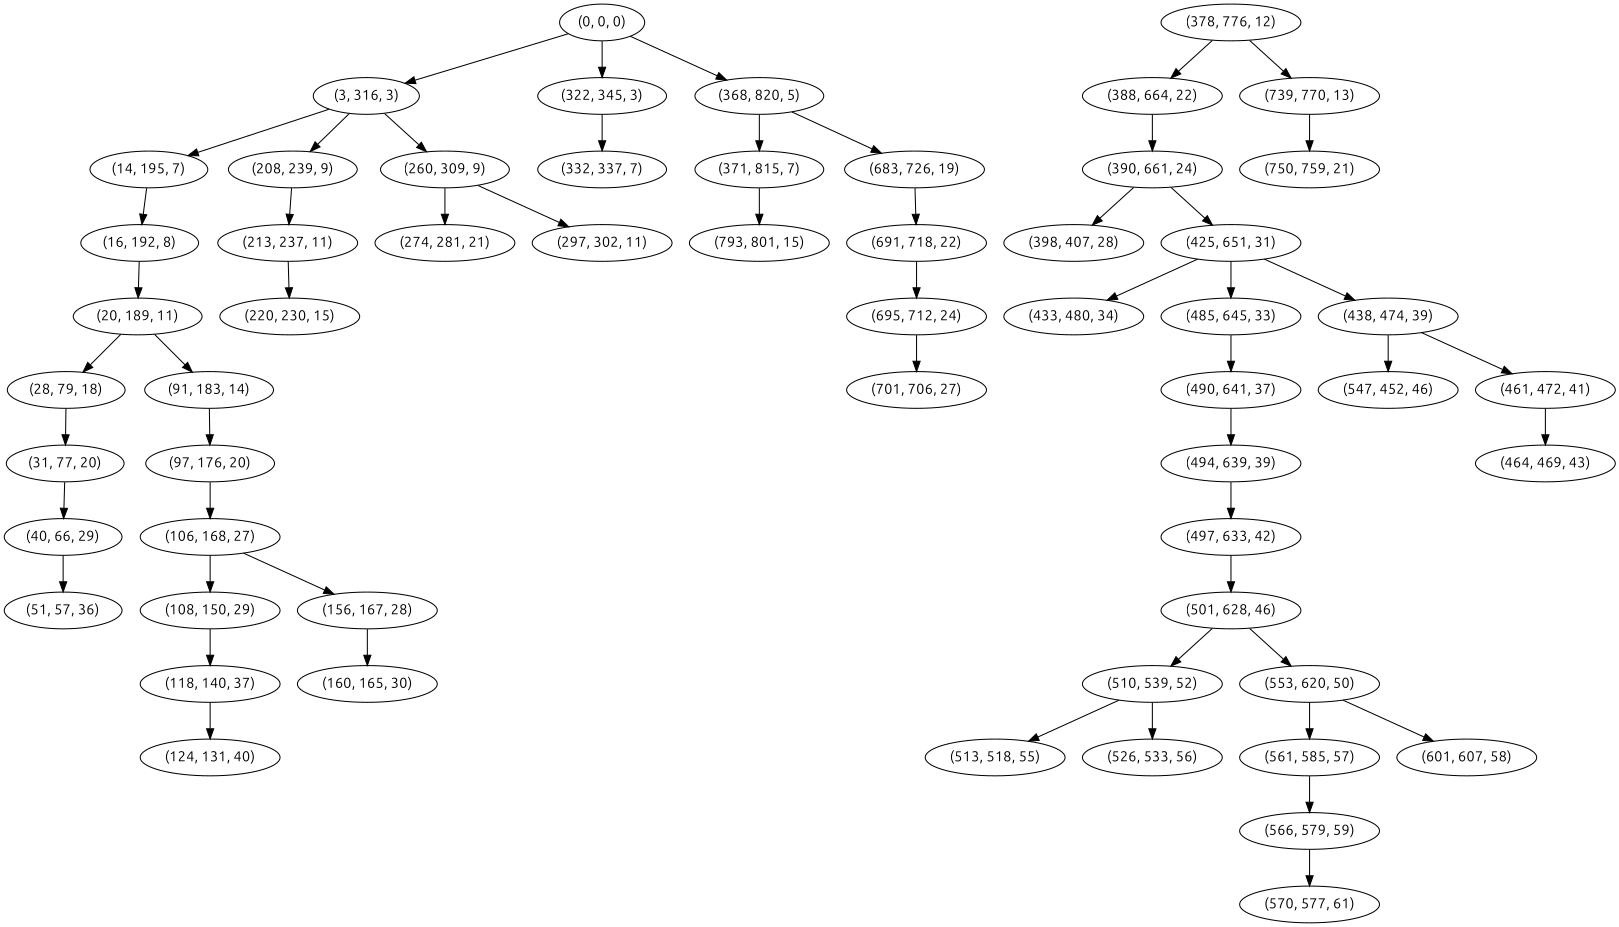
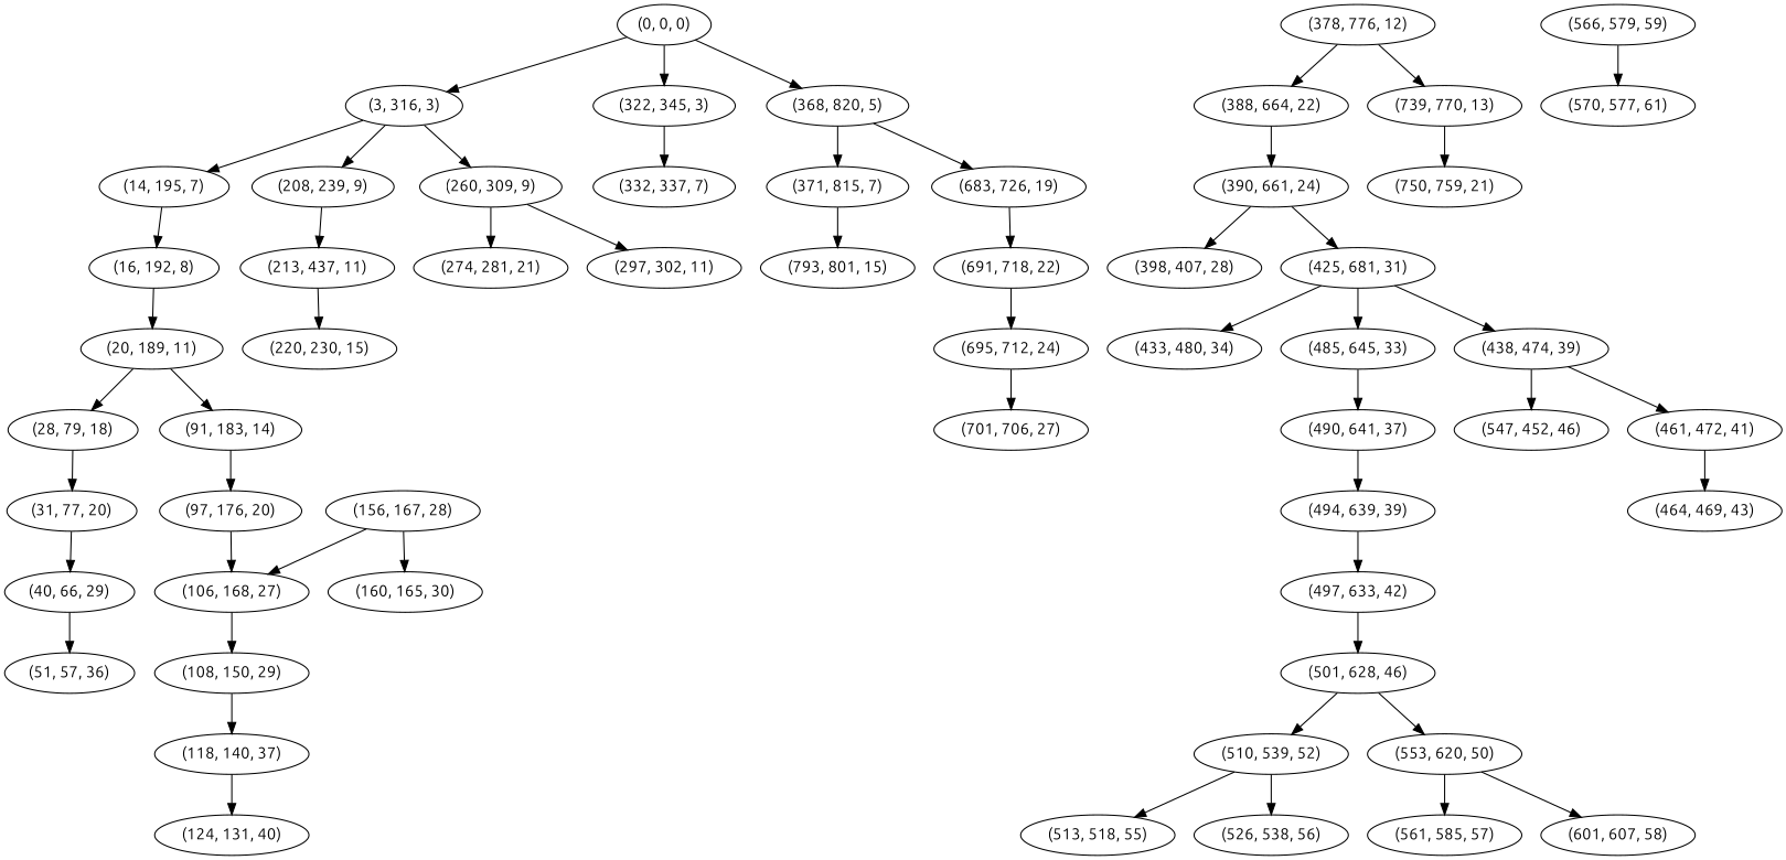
  digraph {
    fontname=Ubuntu
    node [fontname=Ubuntu]
    edge [fontname=Ubuntu]
    "(0, 0, 0)"
    "(3, 316, 3)"
    "(322, 345, 3)"
    "(368, 820, 5)"
    "(14, 195, 7)"
    "(208, 239, 9)"
    "(260, 309, 9)"
    "(332, 337, 7)"
    "(371, 815, 7)"
    "(683, 726, 19)"
    "(16, 192, 8)"
-   "(213, 237, 11)"
+   "(213, 237, 11)" [label="(213, 437, 11)"]
    "(274, 281, 21)"
    "(297, 302, 11)"
    "(20, 189, 11)"
    "(28, 79, 18)"
    "(91, 183, 14)"
    "(31, 77, 20)"
    "(97, 176, 20)"
    "(40, 66, 29)"
    "(51, 57, 36)"
    "(106, 168, 27)"
    "(108, 150, 29)"
    "(156, 167, 28)"
    "(118, 140, 37)"
    "(160, 165, 30)"
    "(124, 131, 40)"
    "(220, 230, 15)"
    "(793, 801, 15)"
    "(378, 776, 12)"
    "(388, 664, 22)"
    "(739, 770, 13)"
    "(390, 661, 24)"
    "(691, 718, 22)"
    "(750, 759, 21)"
    "(398, 407, 28)"
-   "(425, 651, 31)"
+   "(425, 651, 31)" [label="(425, 681, 31)"]
    "(433, 480, 34)"
    "(485, 645, 33)"
    "(438, 474, 39)"
    "(490, 641, 37)"
    n42 [label="(547, 452, 46)"]
    "(461, 472, 41)"
    "(464, 469, 43)"
    "(494, 639, 39)"
    "(497, 633, 42)"
    "(501, 628, 46)"
    "(510, 539, 52)"
    "(553, 620, 50)"
    "(513, 518, 55)"
-   "(526, 533, 56)"
+   "(526, 533, 56)" [label="(526, 538, 56)"]
    "(561, 585, 57)"
    "(601, 607, 58)"
    "(566, 579, 59)"
    "(570, 577, 61)"
    "(695, 712, 24)"
    "(701, 706, 27)"
    "(0, 0, 0)" -> "(3, 316, 3)"
    "(0, 0, 0)" -> "(322, 345, 3)"
    "(0, 0, 0)" -> "(368, 820, 5)"
    "(3, 316, 3)" -> "(14, 195, 7)"
    "(3, 316, 3)" -> "(208, 239, 9)"
    "(3, 316, 3)" -> "(260, 309, 9)"
    "(322, 345, 3)" -> "(332, 337, 7)"
    "(368, 820, 5)" -> "(371, 815, 7)"
    "(368, 820, 5)" -> "(683, 726, 19)"
    "(14, 195, 7)" -> "(16, 192, 8)"
    "(208, 239, 9)" -> "(213, 237, 11)"
    "(260, 309, 9)" -> "(274, 281, 21)"
    "(260, 309, 9)" -> "(297, 302, 11)"
    "(371, 815, 7)" -> "(793, 801, 15)"
    "(683, 726, 19)" -> "(691, 718, 22)"
    "(16, 192, 8)" -> "(20, 189, 11)"
    "(213, 237, 11)" -> "(220, 230, 15)"
    "(20, 189, 11)" -> "(28, 79, 18)"
    "(20, 189, 11)" -> "(91, 183, 14)"
    "(28, 79, 18)" -> "(31, 77, 20)"
    "(91, 183, 14)" -> "(97, 176, 20)"
    "(31, 77, 20)" -> "(40, 66, 29)"
    "(97, 176, 20)" -> "(106, 168, 27)"
    "(40, 66, 29)" -> "(51, 57, 36)"
    "(106, 168, 27)" -> "(108, 150, 29)"
-   "(106, 168, 27)" -> "(156, 167, 28)"
+   "(156, 167, 28)" -> "(106, 168, 27)"
    "(108, 150, 29)" -> "(118, 140, 37)"
    "(156, 167, 28)" -> "(160, 165, 30)"
    "(118, 140, 37)" -> "(124, 131, 40)"
    "(378, 776, 12)" -> "(388, 664, 22)"
    "(378, 776, 12)" -> "(739, 770, 13)"
    "(388, 664, 22)" -> "(390, 661, 24)"
    "(739, 770, 13)" -> "(750, 759, 21)"
    "(390, 661, 24)" -> "(398, 407, 28)"
    "(390, 661, 24)" -> "(425, 651, 31)"
    "(691, 718, 22)" -> "(695, 712, 24)"
    "(425, 651, 31)" -> "(433, 480, 34)"
    "(425, 651, 31)" -> "(485, 645, 33)"
    "(425, 651, 31)" -> "(438, 474, 39)"
    "(485, 645, 33)" -> "(490, 641, 37)"
    "(438, 474, 39)" -> n42
    "(438, 474, 39)" -> "(461, 472, 41)"
    "(490, 641, 37)" -> "(494, 639, 39)"
    "(461, 472, 41)" -> "(464, 469, 43)"
    "(494, 639, 39)" -> "(497, 633, 42)"
    "(497, 633, 42)" -> "(501, 628, 46)"
    "(501, 628, 46)" -> "(510, 539, 52)"
    "(501, 628, 46)" -> "(553, 620, 50)"
    "(510, 539, 52)" -> "(513, 518, 55)"
    "(510, 539, 52)" -> "(526, 533, 56)"
    "(553, 620, 50)" -> "(561, 585, 57)"
    "(553, 620, 50)" -> "(601, 607, 58)"
-   "(561, 585, 57)" -> "(566, 579, 59)"
    "(566, 579, 59)" -> "(570, 577, 61)"
    "(695, 712, 24)" -> "(701, 706, 27)"
  }
